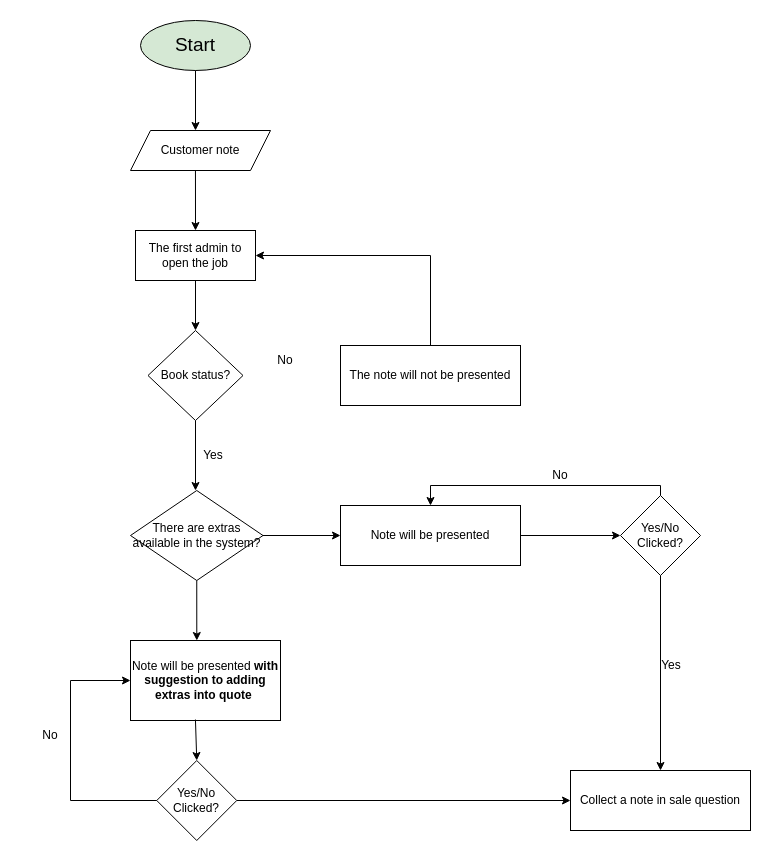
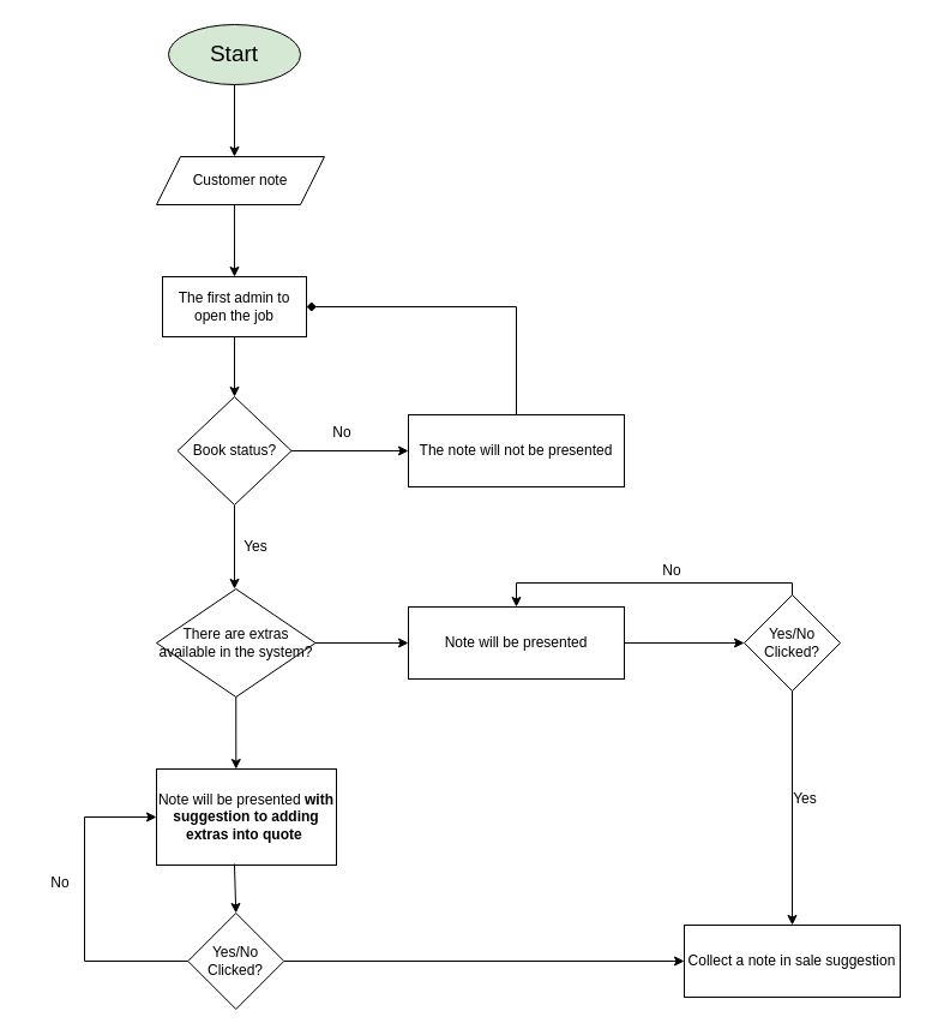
  <mxCell id="0" />
  <mxCell id="1" parent="0" />
  <mxCell id="2" value="&lt;font style=&quot;font-size: 19px;&quot;&gt;Start&lt;/font&gt;" style="ellipse;whiteSpace=wrap;html=1;fillColor=#d5e8d4;" vertex="1" parent="1"><mxGeometry x="140" y="20" width="110" height="50" as="geometry" /></mxCell>
  <mxCell id="3" value="" style="endArrow=classic;html=1;rounded=0;exitX=0.5;exitY=1;exitDx=0;exitDy=0;" edge="1" parent="1" source="2"><mxGeometry width="50" height="50" relative="1" as="geometry"><mxPoint x="300" y="180" as="sourcePoint" /><mxPoint x="195" y="130" as="targetPoint" /></mxGeometry></mxCell>
  <mxCell id="4" value="Customer note" style="shape=parallelogram;perimeter=parallelogramPerimeter;whiteSpace=wrap;html=1;fixedSize=1;" vertex="1" parent="1"><mxGeometry x="130" y="130" width="140" height="40" as="geometry" /></mxCell>
  <mxCell id="5" value="The first admin to open the job" style="rounded=0;whiteSpace=wrap;html=1;" vertex="1" parent="1"><mxGeometry x="135" y="230" width="120" height="50" as="geometry" /></mxCell>
  <mxCell id="6" value="" style="endArrow=classic;html=1;rounded=0;exitX=0.464;exitY=1;exitDx=0;exitDy=0;exitPerimeter=0;" edge="1" parent="1" source="4"><mxGeometry width="50" height="50" relative="1" as="geometry"><mxPoint x="300" y="180" as="sourcePoint" /><mxPoint x="195" y="230" as="targetPoint" /></mxGeometry></mxCell>
  <mxCell id="7" value="" style="endArrow=classic;html=1;rounded=0;exitX=0.5;exitY=1;exitDx=0;exitDy=0;" edge="1" parent="1" source="5"><mxGeometry width="50" height="50" relative="1" as="geometry"><mxPoint x="210" y="340" as="sourcePoint" /><mxPoint x="195" y="330" as="targetPoint" /></mxGeometry></mxCell>
  <mxCell id="8" value="Book status?" style="rhombus;whiteSpace=wrap;html=1;" vertex="1" parent="1"><mxGeometry x="147.5" y="330" width="95" height="90" as="geometry" /></mxCell>
+ <mxCell id="9" value="" style="endArrow=classic;html=1;rounded=0;exitX=1;exitY=0.5;exitDx=0;exitDy=0;entryX=0;entryY=0.5;entryDx=0;entryDy=0;" edge="1" parent="1" source="8" target="10"><mxGeometry width="50" height="50" relative="1" as="geometry"><mxPoint x="240" y="380" as="sourcePoint" /><mxPoint x="310" y="375" as="targetPoint" /></mxGeometry></mxCell>
  <mxCell id="10" value="The note will not be presented" style="rounded=0;whiteSpace=wrap;html=1;" vertex="1" parent="1"><mxGeometry x="340" y="345" width="180" height="60" as="geometry" /></mxCell>
- <mxCell id="11" value="" style="endArrow=classic;html=1;rounded=0;entryX=1;entryY=0.5;entryDx=0;entryDy=0;exitX=0.5;exitY=0;exitDx=0;exitDy=0;edgeStyle=orthogonalEdgeStyle;" edge="1" parent="1" source="10" target="5"><mxGeometry width="50" height="50" relative="1" as="geometry"><mxPoint x="400" y="340" as="sourcePoint" /><mxPoint x="450" y="290" as="targetPoint" /></mxGeometry></mxCell>
+ <mxCell id="11" value="" style="endArrow=diamond;html=1;rounded=0;entryX=1;entryY=0.5;entryDx=0;entryDy=0;exitX=0.5;exitY=0;exitDx=0;exitDy=0;edgeStyle=orthogonalEdgeStyle;" edge="1" parent="1" source="10" target="5"><mxGeometry width="50" height="50" relative="1" as="geometry"><mxPoint x="400" y="340" as="sourcePoint" /><mxPoint x="450" y="290" as="targetPoint" /></mxGeometry></mxCell>
  <mxCell id="12" value="No" style="text;html=1;strokeColor=none;fillColor=none;align=center;verticalAlign=middle;whiteSpace=wrap;rounded=0;" vertex="1" parent="1"><mxGeometry x="255" y="345" width="60" height="30" as="geometry" /></mxCell>
  <mxCell id="13" value="" style="endArrow=classic;html=1;rounded=0;exitX=0.5;exitY=1;exitDx=0;exitDy=0;" edge="1" parent="1" source="8"><mxGeometry width="50" height="50" relative="1" as="geometry"><mxPoint x="220" y="500" as="sourcePoint" /><mxPoint x="195" y="490" as="targetPoint" /></mxGeometry></mxCell>
  <mxCell id="14" value="There are extras available in the system?" style="rhombus;whiteSpace=wrap;html=1;" vertex="1" parent="1"><mxGeometry x="130" y="490" width="132.5" height="90" as="geometry" /></mxCell>
  <mxCell id="15" value="Yes" style="text;html=1;strokeColor=none;fillColor=none;align=center;verticalAlign=middle;whiteSpace=wrap;rounded=0;" vertex="1" parent="1"><mxGeometry x="182.5" y="440" width="60" height="30" as="geometry" /></mxCell>
  <mxCell id="16" value="" style="endArrow=classic;html=1;rounded=0;exitX=1;exitY=0.5;exitDx=0;exitDy=0;entryX=0;entryY=0.5;entryDx=0;entryDy=0;" edge="1" parent="1" source="14" target="17"><mxGeometry width="50" height="50" relative="1" as="geometry"><mxPoint x="280" y="550" as="sourcePoint" /><mxPoint x="340" y="535" as="targetPoint" /></mxGeometry></mxCell>
  <mxCell id="17" value="Note will be presented" style="rounded=0;whiteSpace=wrap;html=1;" vertex="1" parent="1"><mxGeometry x="340" y="505" width="180" height="60" as="geometry" /></mxCell>
  <mxCell id="18" value="" style="endArrow=classic;html=1;rounded=0;exitX=0.5;exitY=1;exitDx=0;exitDy=0;entryX=0.442;entryY=0;entryDx=0;entryDy=0;entryPerimeter=0;" edge="1" parent="1" source="14" target="19"><mxGeometry width="50" height="50" relative="1" as="geometry"><mxPoint x="250" y="640" as="sourcePoint" /><mxPoint x="204" y="650" as="targetPoint" /></mxGeometry></mxCell>
  <mxCell id="19" value="Note will be presented &lt;b&gt;with suggestion to adding extras into quote&amp;nbsp;&lt;/b&gt;" style="rounded=0;whiteSpace=wrap;html=1;" vertex="1" parent="1"><mxGeometry x="130" y="640" width="150" height="80" as="geometry" /></mxCell>
  <mxCell id="20" value="" style="endArrow=classic;html=1;rounded=0;exitX=1;exitY=0.5;exitDx=0;exitDy=0;entryX=0;entryY=0.5;entryDx=0;entryDy=0;" edge="1" parent="1" source="17"><mxGeometry width="50" height="50" relative="1" as="geometry"><mxPoint x="520" y="540" as="sourcePoint" /><mxPoint x="620" y="535" as="targetPoint" /></mxGeometry></mxCell>
  <mxCell id="21" value="Yes/No Clicked?" style="rhombus;whiteSpace=wrap;html=1;" vertex="1" parent="1"><mxGeometry x="620" y="495" width="80" height="80" as="geometry" /></mxCell>
  <mxCell id="22" value="" style="endArrow=classic;html=1;rounded=0;exitX=0.5;exitY=1;exitDx=0;exitDy=0;entryX=0.5;entryY=0;entryDx=0;entryDy=0;" edge="1" parent="1" source="21" target="23"><mxGeometry width="50" height="50" relative="1" as="geometry"><mxPoint x="720" y="530" as="sourcePoint" /><mxPoint x="660" y="630" as="targetPoint" /></mxGeometry></mxCell>
- <mxCell id="23" value="Collect a note in sale question" style="rounded=0;whiteSpace=wrap;html=1;" vertex="1" parent="1"><mxGeometry x="570" y="770" width="180" height="60" as="geometry" /></mxCell>
+ <mxCell id="23" value="Collect a note in sale suggestion" style="rounded=0;whiteSpace=wrap;html=1;" vertex="1" parent="1"><mxGeometry x="570" y="770" width="180" height="60" as="geometry" /></mxCell>
  <mxCell id="24" value="" style="endArrow=classic;html=1;rounded=0;exitX=0.5;exitY=0;exitDx=0;exitDy=0;entryX=0.5;entryY=0;entryDx=0;entryDy=0;edgeStyle=orthogonalEdgeStyle;" edge="1" parent="1" source="21" target="17"><mxGeometry width="50" height="50" relative="1" as="geometry"><mxPoint x="650" y="490" as="sourcePoint" /><mxPoint x="700" y="440" as="targetPoint" /></mxGeometry></mxCell>
  <mxCell id="25" value="Yes" style="text;html=1;strokeColor=none;fillColor=none;align=center;verticalAlign=middle;whiteSpace=wrap;rounded=0;" vertex="1" parent="1"><mxGeometry x="641" y="650" width="60" height="30" as="geometry" /></mxCell>
  <mxCell id="26" value="No" style="text;html=1;strokeColor=none;fillColor=none;align=center;verticalAlign=middle;whiteSpace=wrap;rounded=0;" vertex="1" parent="1"><mxGeometry x="530" y="460" width="60" height="30" as="geometry" /></mxCell>
  <mxCell id="27" value="Yes/No Clicked?" style="rhombus;whiteSpace=wrap;html=1;" vertex="1" parent="1"><mxGeometry x="156.25" y="760" width="80" height="80" as="geometry" /></mxCell>
  <mxCell id="28" value="" style="endArrow=classic;html=1;rounded=0;exitX=0.433;exitY=0.988;exitDx=0;exitDy=0;entryX=0.5;entryY=0;entryDx=0;entryDy=0;exitPerimeter=0;" edge="1" parent="1" source="19" target="27"><mxGeometry width="50" height="50" relative="1" as="geometry"><mxPoint x="310" y="750" as="sourcePoint" /><mxPoint x="360" y="700" as="targetPoint" /></mxGeometry></mxCell>
  <mxCell id="29" value="No" style="text;html=1;strokeColor=none;fillColor=none;align=center;verticalAlign=middle;whiteSpace=wrap;rounded=0;" vertex="1" parent="1"><mxGeometry x="20" y="720" width="60" height="30" as="geometry" /></mxCell>
  <mxCell id="30" value="" style="endArrow=classic;html=1;rounded=0;exitX=1;exitY=0.5;exitDx=0;exitDy=0;entryX=0;entryY=0.5;entryDx=0;entryDy=0;" edge="1" parent="1" source="27" target="23"><mxGeometry width="50" height="50" relative="1" as="geometry"><mxPoint x="290" y="810" as="sourcePoint" /><mxPoint x="560" y="800" as="targetPoint" /></mxGeometry></mxCell>
  <mxCell id="31" value="" style="endArrow=classic;html=1;rounded=0;exitX=0;exitY=0.5;exitDx=0;exitDy=0;entryX=0;entryY=0.5;entryDx=0;entryDy=0;edgeStyle=orthogonalEdgeStyle;" edge="1" parent="1" source="27" target="19"><mxGeometry width="50" height="50" relative="1" as="geometry"><mxPoint x="100" y="800" as="sourcePoint" /><mxPoint x="150" y="750" as="targetPoint" /><Array as="points"><mxPoint x="70" y="800" /><mxPoint x="70" y="680" /></Array></mxGeometry></mxCell>
